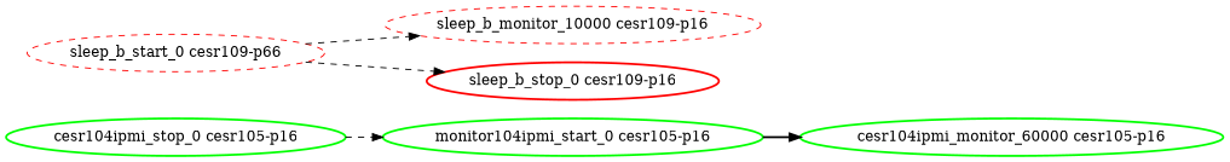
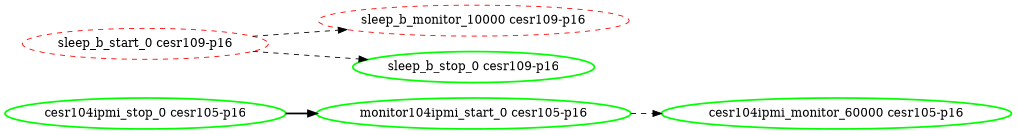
  digraph {
    rankdir=LR
    node [color=green fontcolor=black style=bold]
    edge [style=bold]
    n1 [label="monitor104ipmi_start_0 cesr105-p16"]
    "cesr104ipmi_monitor_60000 cesr105-p16"
    "cesr104ipmi_stop_0 cesr105-p16"
    "sleep_b_monitor_10000 cesr109-p16" [color=red style=dashed]
-   "sleep_b_start_0 cesr109-p16" [color=red style=dashed label="sleep_b_start_0 cesr109-p66"]
-   "sleep_b_stop_0 cesr109-p16" [color=red]
-   n1 -> "cesr104ipmi_monitor_60000 cesr105-p16"
-   "cesr104ipmi_stop_0 cesr105-p16" -> n1 [style=dashed]
+   "sleep_b_start_0 cesr109-p16" [color=red style=dashed]
+   "sleep_b_stop_0 cesr109-p16"
+   n1 -> "cesr104ipmi_monitor_60000 cesr105-p16" [style=dashed]
+   "cesr104ipmi_stop_0 cesr105-p16" -> n1
    "sleep_b_start_0 cesr109-p16" -> "sleep_b_monitor_10000 cesr109-p16" [style=dashed]
    "sleep_b_start_0 cesr109-p16" -> "sleep_b_stop_0 cesr109-p16" [style=dashed]
  }
